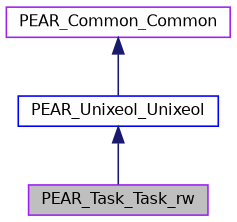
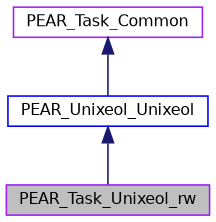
  digraph {
    node [color=purple fillcolor=white fontname=Helvetica fontsize=10 shape=record style=filled]
    edge [color=midnightblue dir=back fontname=Helvetica fontsize=10 labelfontname=Helvetica labelfontsize=10 style=solid]
-   n1 [fillcolor=grey75 fontcolor=black height=0.2 label=PEAR_Task_Task_rw width=0.4]
+   n1 [fillcolor=grey75 fontcolor=black height=0.2 label=PEAR_Task_Unixeol_rw width=0.4]
    n2 [color=blue height=0.2 label=PEAR_Unixeol_Unixeol width=0.4]
-   n3 [height=0.2 label=PEAR_Common_Common width=0.4]
+   n3 [height=0.2 label=PEAR_Task_Common width=0.4]
    n2 -> n1
    n3 -> n2
  }
